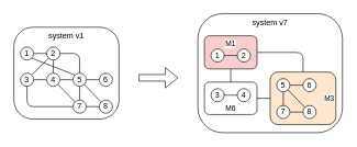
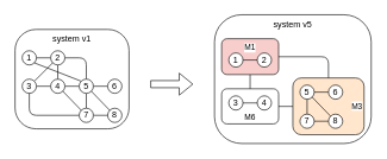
  <mxCell id="0" />
  <mxCell id="1" parent="0" />
  <mxCell id="2" style="edgeStyle=orthogonalEdgeStyle;shape=connector;curved=0;rounded=1;orthogonalLoop=1;jettySize=auto;html=1;entryX=0;entryY=0.5;entryDx=0;entryDy=0;strokeColor=default;align=center;verticalAlign=middle;fontFamily=Helvetica;fontSize=11;fontColor=default;labelBackgroundColor=default;endArrow=none;endFill=0;" parent="1" source="3" target="4" edge="1"><mxGeometry relative="1" as="geometry" /></mxCell>
  <mxCell id="3" value="M6" style="rounded=1;whiteSpace=wrap;html=1;fontFamily=Helvetica;fontSize=11;fontColor=default;labelBackgroundColor=default;verticalAlign=bottom;" parent="1" vertex="1"><mxGeometry x="310" y="124.56" width="80" height="49.5" as="geometry" /></mxCell>
  <mxCell id="4" value="M3" style="rounded=1;whiteSpace=wrap;html=1;fontFamily=Helvetica;fontSize=11;fontColor=default;labelBackgroundColor=default;align=right;fillColor=#ffe6cc;" parent="1" vertex="1"><mxGeometry x="410" y="109.31" width="100" height="80" as="geometry" /></mxCell>
  <mxCell id="5" style="edgeStyle=orthogonalEdgeStyle;shape=connector;curved=0;rounded=1;orthogonalLoop=1;jettySize=auto;html=1;exitX=0.5;exitY=1;exitDx=0;exitDy=0;entryX=0.5;entryY=0;entryDx=0;entryDy=0;strokeColor=default;align=center;verticalAlign=middle;fontFamily=Helvetica;fontSize=11;fontColor=default;labelBackgroundColor=default;endArrow=none;endFill=0;" parent="1" source="7" target="3" edge="1"><mxGeometry relative="1" as="geometry" /></mxCell>
  <mxCell id="6" style="edgeStyle=orthogonalEdgeStyle;shape=connector;curved=0;rounded=1;orthogonalLoop=1;jettySize=auto;html=1;entryX=0.5;entryY=0;entryDx=0;entryDy=0;strokeColor=default;align=center;verticalAlign=middle;fontFamily=Helvetica;fontSize=11;fontColor=default;labelBackgroundColor=default;endArrow=none;endFill=0;" parent="1" source="7" target="4" edge="1"><mxGeometry relative="1" as="geometry" /></mxCell>
  <mxCell id="7" value="M1" style="rounded=1;whiteSpace=wrap;html=1;fontFamily=Helvetica;fontSize=11;fontColor=default;labelBackgroundColor=default;verticalAlign=top;fillColor=#f8cecc;" parent="1" vertex="1"><mxGeometry x="310" y="54.06" width="80" height="50.5" as="geometry" /></mxCell>
  <mxCell id="8" style="edgeStyle=orthogonalEdgeStyle;rounded=1;orthogonalLoop=1;jettySize=auto;html=1;exitX=1;exitY=0.5;exitDx=0;exitDy=0;entryX=0;entryY=0.5;entryDx=0;entryDy=0;curved=0;endArrow=none;startFill=0;" parent="1" source="9" target="13" edge="1"><mxGeometry relative="1" as="geometry" /></mxCell>
  <mxCell id="9" value="1" style="ellipse;whiteSpace=wrap;html=1;aspect=fixed;shadow=0;" parent="1" vertex="1"><mxGeometry x="30" y="71" width="20" height="20" as="geometry" /></mxCell>
  <mxCell id="10" style="edgeStyle=orthogonalEdgeStyle;shape=connector;curved=0;rounded=1;orthogonalLoop=1;jettySize=auto;html=1;exitX=0.5;exitY=1;exitDx=0;exitDy=0;entryX=0.5;entryY=0;entryDx=0;entryDy=0;strokeColor=default;align=center;verticalAlign=middle;fontFamily=Helvetica;fontSize=11;fontColor=default;labelBackgroundColor=default;startFill=0;endArrow=none;" parent="1" source="13" target="17" edge="1"><mxGeometry relative="1" as="geometry" /></mxCell>
  <mxCell id="11" style="shape=connector;rounded=0;orthogonalLoop=1;jettySize=auto;html=1;exitX=0;exitY=1;exitDx=0;exitDy=0;entryX=1;entryY=0;entryDx=0;entryDy=0;strokeColor=default;align=center;verticalAlign=middle;fontFamily=Helvetica;fontSize=11;fontColor=default;labelBackgroundColor=default;startFill=0;endArrow=none;" parent="1" source="13" target="15" edge="1"><mxGeometry relative="1" as="geometry" /></mxCell>
  <mxCell id="12" style="edgeStyle=orthogonalEdgeStyle;shape=connector;curved=0;rounded=1;orthogonalLoop=1;jettySize=auto;html=1;exitX=1;exitY=0.5;exitDx=0;exitDy=0;entryX=0.5;entryY=0;entryDx=0;entryDy=0;strokeColor=default;align=center;verticalAlign=middle;fontFamily=Helvetica;fontSize=11;fontColor=default;labelBackgroundColor=default;startFill=0;endArrow=none;" parent="1" source="13" target="21" edge="1"><mxGeometry relative="1" as="geometry" /></mxCell>
  <mxCell id="13" value="2" style="ellipse;whiteSpace=wrap;html=1;aspect=fixed;shadow=0;" parent="1" vertex="1"><mxGeometry x="70" y="71" width="20" height="20" as="geometry" /></mxCell>
  <mxCell id="14" style="edgeStyle=orthogonalEdgeStyle;shape=connector;curved=0;rounded=1;orthogonalLoop=1;jettySize=auto;html=1;exitX=1;exitY=0.5;exitDx=0;exitDy=0;entryX=0;entryY=0.5;entryDx=0;entryDy=0;strokeColor=default;align=center;verticalAlign=middle;fontFamily=Helvetica;fontSize=11;fontColor=default;labelBackgroundColor=default;startFill=0;endArrow=none;" parent="1" source="15" target="17" edge="1"><mxGeometry relative="1" as="geometry" /></mxCell>
  <mxCell id="15" value="3" style="ellipse;whiteSpace=wrap;html=1;aspect=fixed;shadow=0;" parent="1" vertex="1"><mxGeometry x="30" y="111" width="20" height="20" as="geometry" /></mxCell>
  <mxCell id="16" style="edgeStyle=orthogonalEdgeStyle;shape=connector;curved=0;rounded=1;orthogonalLoop=1;jettySize=auto;html=1;exitX=1;exitY=0.5;exitDx=0;exitDy=0;entryX=0;entryY=0.5;entryDx=0;entryDy=0;strokeColor=default;align=center;verticalAlign=middle;fontFamily=Helvetica;fontSize=11;fontColor=default;labelBackgroundColor=default;startFill=0;endArrow=none;" parent="1" source="17" target="21" edge="1"><mxGeometry relative="1" as="geometry" /></mxCell>
  <mxCell id="17" value="4" style="ellipse;whiteSpace=wrap;html=1;aspect=fixed;shadow=0;" parent="1" vertex="1"><mxGeometry x="70" y="111" width="20" height="20" as="geometry" /></mxCell>
  <mxCell id="18" style="shape=connector;rounded=1;orthogonalLoop=1;jettySize=auto;html=1;exitX=0;exitY=0;exitDx=0;exitDy=0;entryX=1;entryY=1;entryDx=0;entryDy=0;strokeColor=default;align=center;verticalAlign=middle;fontFamily=Helvetica;fontSize=11;fontColor=default;labelBackgroundColor=default;startFill=0;endArrow=none;" parent="1" source="21" target="9" edge="1"><mxGeometry relative="1" as="geometry" /></mxCell>
  <mxCell id="19" style="edgeStyle=orthogonalEdgeStyle;shape=connector;curved=0;rounded=1;orthogonalLoop=1;jettySize=auto;html=1;exitX=0.5;exitY=1;exitDx=0;exitDy=0;entryX=0.5;entryY=0;entryDx=0;entryDy=0;strokeColor=default;align=center;verticalAlign=middle;fontFamily=Helvetica;fontSize=11;fontColor=default;labelBackgroundColor=default;endArrow=none;endFill=0;" parent="1" source="21" target="26" edge="1"><mxGeometry relative="1" as="geometry" /></mxCell>
  <mxCell id="20" style="edgeStyle=orthogonalEdgeStyle;shape=connector;curved=0;rounded=1;orthogonalLoop=1;jettySize=auto;html=1;exitX=1;exitY=0.5;exitDx=0;exitDy=0;entryX=0;entryY=0.5;entryDx=0;entryDy=0;strokeColor=default;align=center;verticalAlign=middle;fontFamily=Helvetica;fontSize=11;fontColor=default;labelBackgroundColor=default;endArrow=none;endFill=0;" parent="1" source="21" target="22" edge="1"><mxGeometry relative="1" as="geometry" /></mxCell>
  <mxCell id="21" value="5" style="ellipse;whiteSpace=wrap;html=1;aspect=fixed;shadow=0;" parent="1" vertex="1"><mxGeometry x="110" y="111" width="20" height="20" as="geometry" /></mxCell>
  <mxCell id="22" value="6" style="ellipse;whiteSpace=wrap;html=1;aspect=fixed;shadow=0;" parent="1" vertex="1"><mxGeometry x="150" y="111" width="20" height="20" as="geometry" /></mxCell>
  <mxCell id="23" value="8" style="ellipse;whiteSpace=wrap;html=1;aspect=fixed;shadow=0;" parent="1" vertex="1"><mxGeometry x="150" y="152" width="20" height="20" as="geometry" /></mxCell>
  <mxCell id="24" style="edgeStyle=orthogonalEdgeStyle;rounded=1;orthogonalLoop=1;jettySize=auto;html=1;entryX=0.5;entryY=1;entryDx=0;entryDy=0;endArrow=none;endFill=0;curved=0;" parent="1" source="26" target="15" edge="1"><mxGeometry relative="1" as="geometry" /></mxCell>
  <mxCell id="25" style="edgeStyle=orthogonalEdgeStyle;shape=connector;curved=0;rounded=1;orthogonalLoop=1;jettySize=auto;html=1;exitX=1;exitY=0.5;exitDx=0;exitDy=0;entryX=0;entryY=0.5;entryDx=0;entryDy=0;strokeColor=default;align=center;verticalAlign=middle;fontFamily=Helvetica;fontSize=11;fontColor=default;labelBackgroundColor=default;endArrow=none;endFill=0;" parent="1" source="26" target="23" edge="1"><mxGeometry relative="1" as="geometry" /></mxCell>
  <mxCell id="26" value="7" style="ellipse;whiteSpace=wrap;html=1;aspect=fixed;shadow=0;" parent="1" vertex="1"><mxGeometry x="110" y="152" width="20" height="20" as="geometry" /></mxCell>
  <mxCell id="27" style="shape=connector;rounded=1;orthogonalLoop=1;jettySize=auto;html=1;exitX=0;exitY=0;exitDx=0;exitDy=0;entryX=1;entryY=1;entryDx=0;entryDy=0;strokeColor=default;align=center;verticalAlign=middle;fontFamily=Helvetica;fontSize=11;fontColor=default;labelBackgroundColor=default;startFill=0;endArrow=none;" parent="1" source="23" target="21" edge="1"><mxGeometry relative="1" as="geometry"><mxPoint x="196" y="98" as="sourcePoint" /><mxPoint x="130" y="72" as="targetPoint" /></mxGeometry></mxCell>
  <mxCell id="28" style="shape=connector;rounded=1;orthogonalLoop=1;jettySize=auto;html=1;exitX=0;exitY=0;exitDx=0;exitDy=0;entryX=1;entryY=1;entryDx=0;entryDy=0;strokeColor=default;align=center;verticalAlign=middle;fontFamily=Helvetica;fontSize=11;fontColor=default;labelBackgroundColor=default;startFill=0;endArrow=none;" parent="1" source="26" target="17" edge="1"><mxGeometry relative="1" as="geometry"><mxPoint x="176" y="199" as="sourcePoint" /><mxPoint x="150" y="172" as="targetPoint" /></mxGeometry></mxCell>
  <mxCell id="29" style="edgeStyle=orthogonalEdgeStyle;shape=connector;curved=0;rounded=1;orthogonalLoop=1;jettySize=auto;html=1;exitX=1;exitY=0.5;exitDx=0;exitDy=0;entryX=0;entryY=0.5;entryDx=0;entryDy=0;strokeColor=default;align=center;verticalAlign=middle;fontFamily=Helvetica;fontSize=11;fontColor=default;labelBackgroundColor=default;endArrow=none;endFill=0;" parent="1" source="30" target="31" edge="1"><mxGeometry relative="1" as="geometry" /></mxCell>
  <mxCell id="30" value="1" style="ellipse;whiteSpace=wrap;html=1;aspect=fixed;shadow=0;" parent="1" vertex="1"><mxGeometry x="320" y="74.06" width="20" height="20" as="geometry" /></mxCell>
  <mxCell id="31" value="2" style="ellipse;whiteSpace=wrap;html=1;aspect=fixed;shadow=0;" parent="1" vertex="1"><mxGeometry x="360" y="74.06" width="20" height="20" as="geometry" /></mxCell>
  <mxCell id="32" style="edgeStyle=orthogonalEdgeStyle;shape=connector;curved=0;rounded=1;orthogonalLoop=1;jettySize=auto;html=1;exitX=1;exitY=0.5;exitDx=0;exitDy=0;entryX=0;entryY=0.5;entryDx=0;entryDy=0;strokeColor=default;align=center;verticalAlign=middle;fontFamily=Helvetica;fontSize=11;fontColor=default;labelBackgroundColor=default;endArrow=none;endFill=0;" parent="1" source="33" target="34" edge="1"><mxGeometry relative="1" as="geometry" /></mxCell>
  <mxCell id="33" value="3" style="ellipse;whiteSpace=wrap;html=1;aspect=fixed;shadow=0;" parent="1" vertex="1"><mxGeometry x="320" y="134.56" width="20" height="20" as="geometry" /></mxCell>
  <mxCell id="34" value="4" style="ellipse;whiteSpace=wrap;html=1;aspect=fixed;shadow=0;" parent="1" vertex="1"><mxGeometry x="360" y="134.56" width="20" height="20" as="geometry" /></mxCell>
  <mxCell id="35" style="edgeStyle=orthogonalEdgeStyle;shape=connector;curved=0;rounded=1;orthogonalLoop=1;jettySize=auto;html=1;exitX=1;exitY=0.5;exitDx=0;exitDy=0;entryX=0;entryY=0.5;entryDx=0;entryDy=0;strokeColor=default;align=center;verticalAlign=middle;fontFamily=Helvetica;fontSize=11;fontColor=default;labelBackgroundColor=default;endArrow=none;endFill=0;" parent="1" source="37" target="38" edge="1"><mxGeometry relative="1" as="geometry" /></mxCell>
  <mxCell id="36" style="edgeStyle=orthogonalEdgeStyle;shape=connector;curved=0;rounded=1;orthogonalLoop=1;jettySize=auto;html=1;exitX=0.5;exitY=1;exitDx=0;exitDy=0;entryX=0.5;entryY=0;entryDx=0;entryDy=0;strokeColor=default;align=center;verticalAlign=middle;fontFamily=Helvetica;fontSize=11;fontColor=default;labelBackgroundColor=default;endArrow=none;endFill=0;" parent="1" source="37" target="41" edge="1"><mxGeometry relative="1" as="geometry" /></mxCell>
  <mxCell id="37" value="5" style="ellipse;whiteSpace=wrap;html=1;aspect=fixed;shadow=0;" parent="1" vertex="1"><mxGeometry x="420" y="119.31" width="20" height="20" as="geometry" /></mxCell>
  <mxCell id="38" value="6" style="ellipse;whiteSpace=wrap;html=1;aspect=fixed;shadow=0;" parent="1" vertex="1"><mxGeometry x="460" y="119.31" width="20" height="20" as="geometry" /></mxCell>
  <mxCell id="39" value="8" style="ellipse;whiteSpace=wrap;html=1;aspect=fixed;shadow=0;" parent="1" vertex="1"><mxGeometry x="460" y="160.31" width="20" height="20" as="geometry" /></mxCell>
  <mxCell id="40" style="edgeStyle=orthogonalEdgeStyle;shape=connector;curved=0;rounded=1;orthogonalLoop=1;jettySize=auto;html=1;exitX=1;exitY=0.5;exitDx=0;exitDy=0;entryX=0;entryY=0.5;entryDx=0;entryDy=0;strokeColor=default;align=center;verticalAlign=middle;fontFamily=Helvetica;fontSize=11;fontColor=default;labelBackgroundColor=default;endArrow=none;endFill=0;" parent="1" source="41" target="39" edge="1"><mxGeometry relative="1" as="geometry" /></mxCell>
  <mxCell id="41" value="7" style="ellipse;whiteSpace=wrap;html=1;aspect=fixed;shadow=0;" parent="1" vertex="1"><mxGeometry x="420" y="160.31" width="20" height="20" as="geometry" /></mxCell>
  <mxCell id="42" style="shape=connector;rounded=1;orthogonalLoop=1;jettySize=auto;html=1;exitX=0;exitY=0;exitDx=0;exitDy=0;entryX=1;entryY=1;entryDx=0;entryDy=0;strokeColor=default;align=center;verticalAlign=middle;fontFamily=Helvetica;fontSize=11;fontColor=default;labelBackgroundColor=default;startFill=0;endArrow=none;" parent="1" source="39" target="37" edge="1"><mxGeometry relative="1" as="geometry"><mxPoint x="370" y="216.31" as="sourcePoint" /><mxPoint x="344" y="189.31" as="targetPoint" /></mxGeometry></mxCell>
  <mxCell id="43" value="system v1" style="rounded=1;whiteSpace=wrap;html=1;fillColor=none;verticalAlign=top;arcSize=21;" vertex="1" parent="1"><mxGeometry x="20" y="41" width="160" height="140" as="geometry" /></mxCell>
  <mxCell id="44" value="" style="shape=flexArrow;endArrow=classic;html=1;rounded=0;" edge="1" parent="1"><mxGeometry width="50" height="50" relative="1" as="geometry"><mxPoint x="210" y="118.06" as="sourcePoint" /><mxPoint x="270" y="118.06" as="targetPoint" /></mxGeometry></mxCell>
- <mxCell id="45" value="system v7" style="rounded=1;whiteSpace=wrap;html=1;fillColor=none;verticalAlign=top;arcSize=21;" vertex="1" parent="1"><mxGeometry x="300" y="20.31" width="220" height="181.37" as="geometry" /></mxCell>
+ <mxCell id="45" value="system v5" style="rounded=1;whiteSpace=wrap;html=1;fillColor=none;verticalAlign=top;arcSize=21;" vertex="1" parent="1"><mxGeometry x="300" y="20.31" width="220" height="181.37" as="geometry" /></mxCell>
